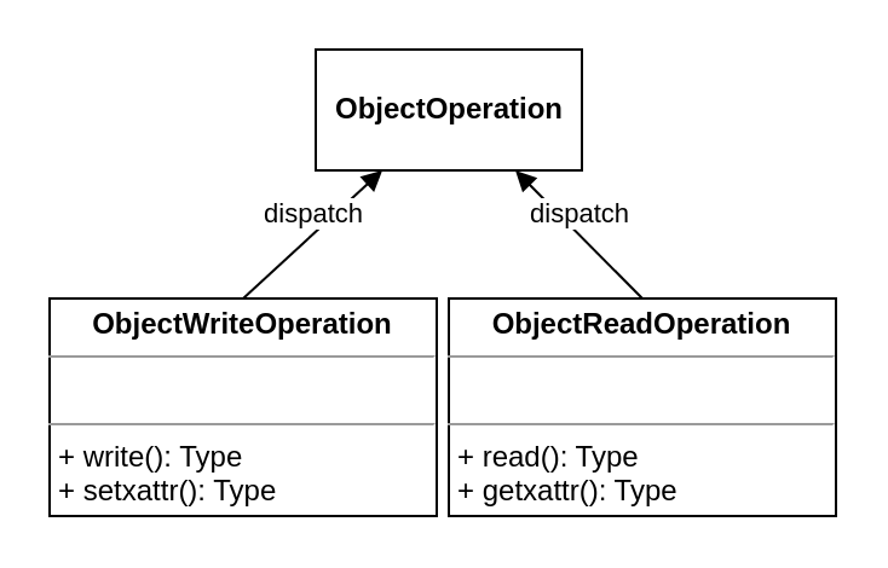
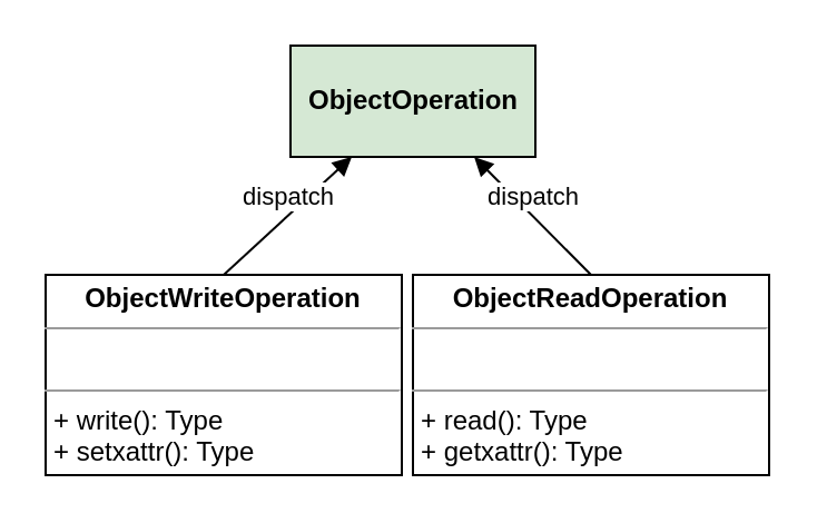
  <mxCell id="0" />
  <mxCell id="1" parent="0" />
- <mxCell id="2" value="ObjectOperation" style="html=1;fontStyle=1" vertex="1" parent="1"><mxGeometry x="130" y="20" width="110" height="50" as="geometry" /></mxCell>
+ <mxCell id="2" value="ObjectOperation" style="html=1;fontStyle=1;fillColor=#d5e8d4;" vertex="1" parent="1"><mxGeometry x="130" y="20" width="110" height="50" as="geometry" /></mxCell>
  <mxCell id="3" value="dispatch" style="html=1;verticalAlign=bottom;endArrow=block;entryX=0.25;entryY=1;entryDx=0;entryDy=0;exitX=0.5;exitY=0;exitDx=0;exitDy=0;" edge="1" parent="1" source="4" target="2"><mxGeometry width="80" relative="1" as="geometry"><mxPoint x="110" y="130" as="sourcePoint" /><mxPoint x="190" y="120" as="targetPoint" /></mxGeometry></mxCell>
  <mxCell id="4" value="&lt;p style=&quot;margin: 0px ; margin-top: 4px ; text-align: center&quot;&gt;&lt;b&gt;ObjectWriteOperation&lt;br&gt;&lt;/b&gt;&lt;/p&gt;&lt;hr size=&quot;1&quot;&gt;&lt;p style=&quot;margin: 0px ; margin-left: 4px&quot;&gt;&lt;br&gt;&lt;/p&gt;&lt;hr size=&quot;1&quot;&gt;&lt;p style=&quot;margin: 0px ; margin-left: 4px&quot;&gt;+ write(): Type&lt;/p&gt;&lt;p style=&quot;margin: 0px ; margin-left: 4px&quot;&gt;+ setxattr(): Type&lt;br&gt;&lt;/p&gt;&lt;p style=&quot;margin: 0px ; margin-left: 4px&quot;&gt;&lt;br&gt;&lt;/p&gt;" style="verticalAlign=top;align=left;overflow=fill;fontSize=12;fontFamily=Helvetica;html=1;" vertex="1" parent="1"><mxGeometry x="20" y="123" width="160" height="90" as="geometry" /></mxCell>
  <mxCell id="5" value="&lt;p style=&quot;margin: 0px ; margin-top: 4px ; text-align: center&quot;&gt;&lt;b&gt;ObjectReadOperation&lt;br&gt;&lt;/b&gt;&lt;/p&gt;&lt;hr size=&quot;1&quot;&gt;&lt;p style=&quot;margin: 0px ; margin-left: 4px&quot;&gt;&lt;br&gt;&lt;/p&gt;&lt;hr size=&quot;1&quot;&gt;&lt;p style=&quot;margin: 0px ; margin-left: 4px&quot;&gt;+ read(): Type&lt;/p&gt;&lt;p style=&quot;margin: 0px ; margin-left: 4px&quot;&gt;+ getxattr(): Type&lt;br&gt;&lt;/p&gt;&lt;p style=&quot;margin: 0px ; margin-left: 4px&quot;&gt;&lt;br&gt;&lt;/p&gt;" style="verticalAlign=top;align=left;overflow=fill;fontSize=12;fontFamily=Helvetica;html=1;" vertex="1" parent="1"><mxGeometry x="185" y="123" width="160" height="90" as="geometry" /></mxCell>
  <mxCell id="6" value="dispatch" style="html=1;verticalAlign=bottom;endArrow=block;entryX=0.75;entryY=1;entryDx=0;entryDy=0;exitX=0.5;exitY=0;exitDx=0;exitDy=0;" edge="1" parent="1" source="5" target="2"><mxGeometry width="80" relative="1" as="geometry"><mxPoint x="300" y="290" as="sourcePoint" /><mxPoint x="380" y="290" as="targetPoint" /></mxGeometry></mxCell>
